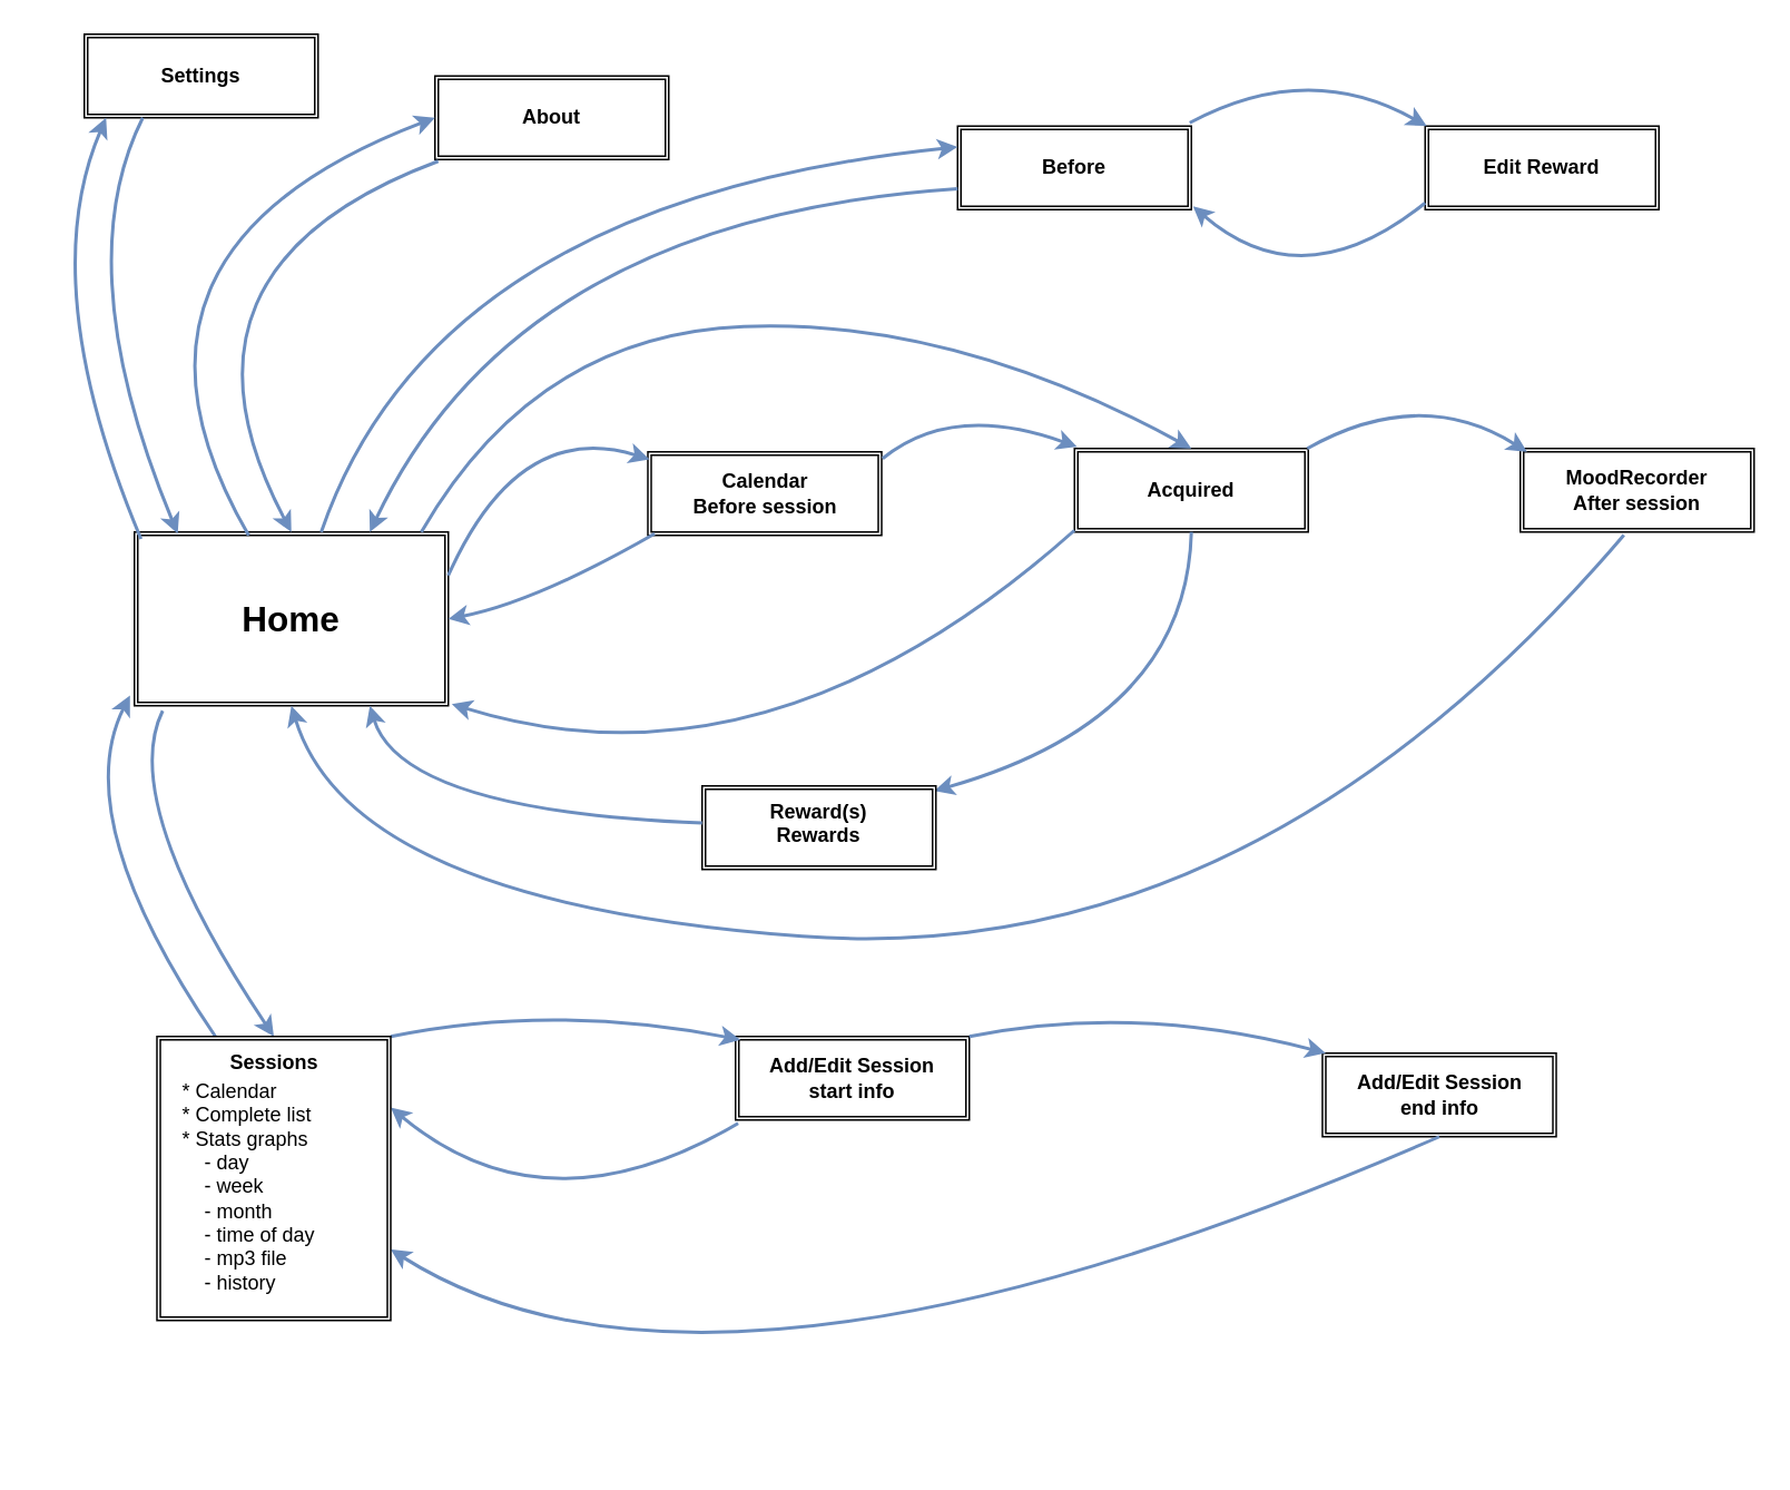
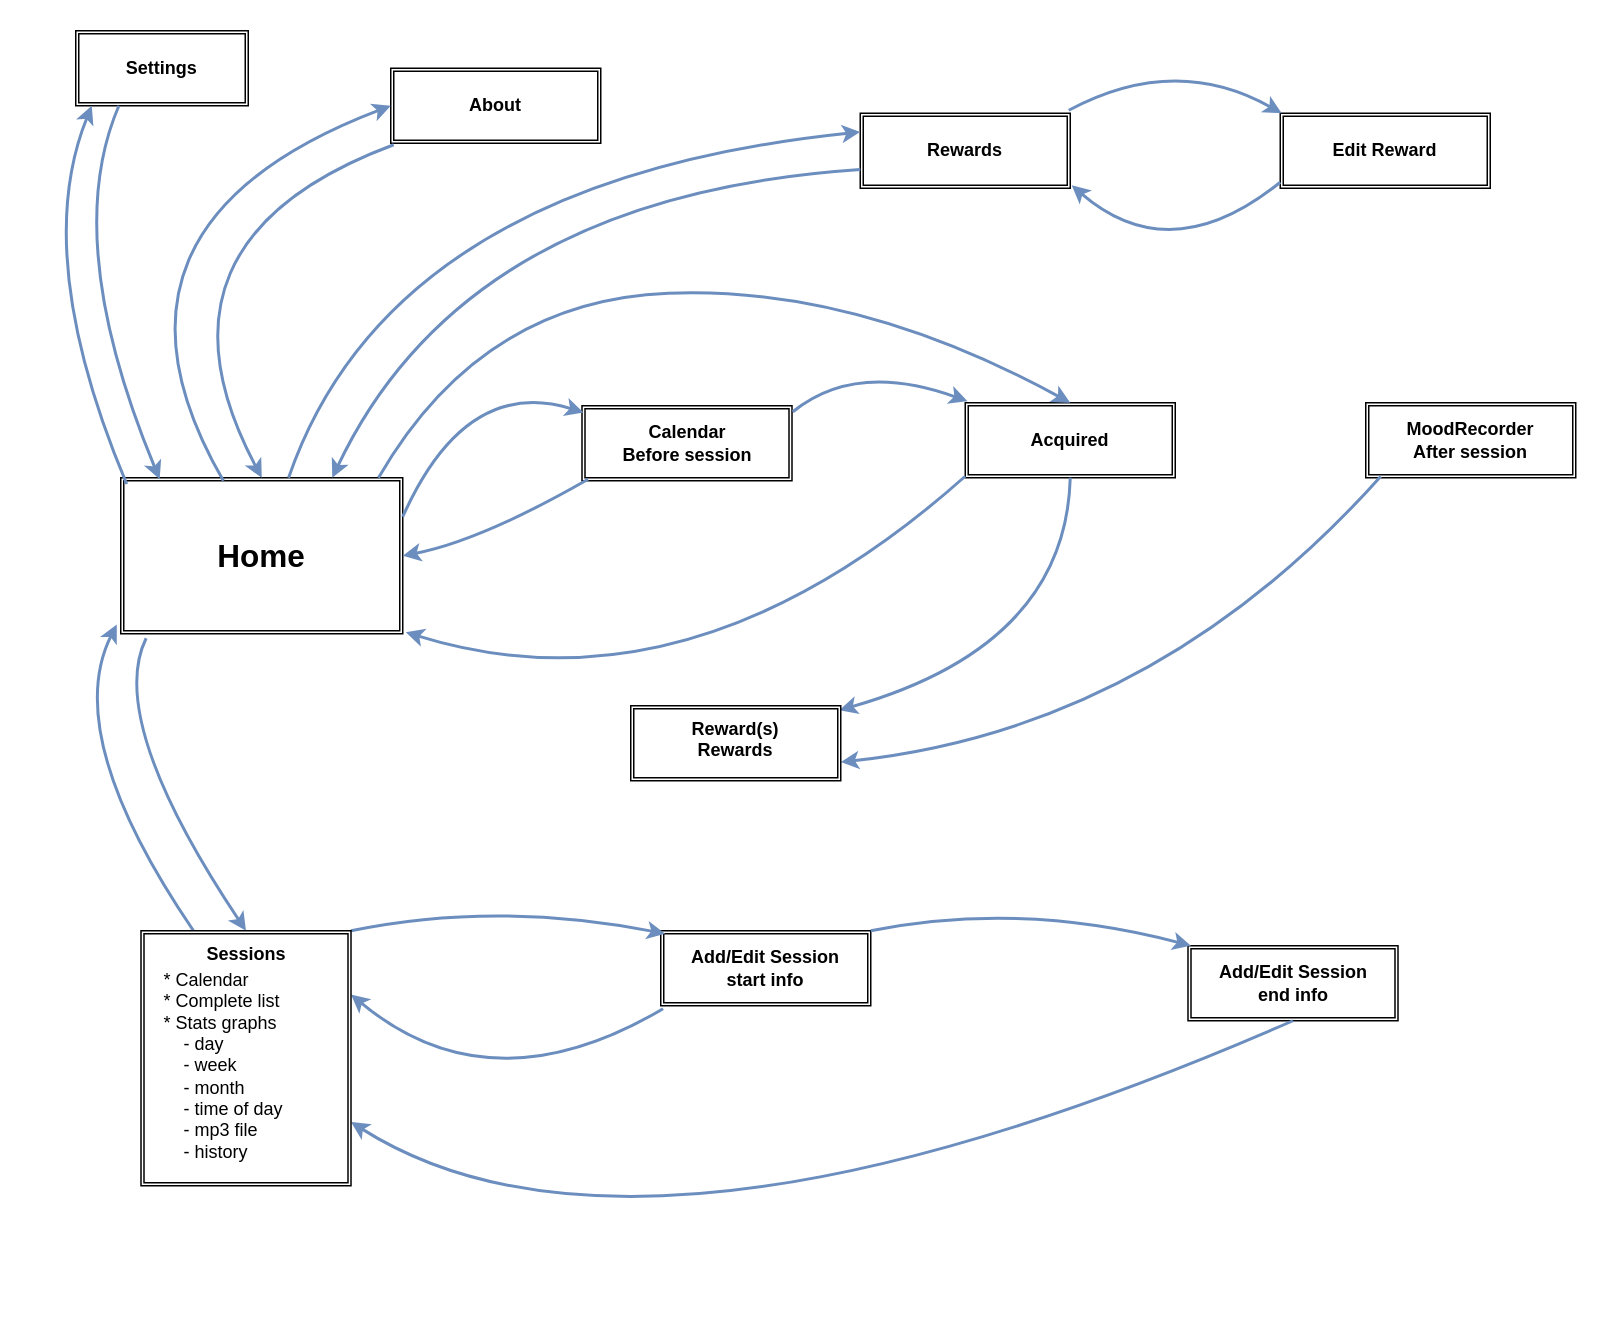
  <mxCell id="0" />
  <mxCell id="1" parent="0" />
  <mxCell id="2" value="Home" style="shape=ext;double=1;rounded=0;whiteSpace=wrap;html=1;verticalAlign=middle;fontStyle=1;fontSize=21;" vertex="1" parent="1"><mxGeometry x="80" y="318" width="188" height="104" as="geometry" /></mxCell>
- <mxCell id="3" value="Settings" style="shape=ext;double=1;rounded=0;whiteSpace=wrap;html=1;verticalAlign=middle;fontStyle=1" vertex="1" parent="1"><mxGeometry x="50" y="20" width="140" height="50" as="geometry" /></mxCell>
+ <mxCell id="3" value="Settings" style="shape=ext;double=1;rounded=0;whiteSpace=wrap;html=1;verticalAlign=middle;fontStyle=1" vertex="1" parent="1"><mxGeometry x="50" y="20" width="115" height="50" as="geometry" /></mxCell>
  <mxCell id="4" value="Acquired" style="shape=ext;double=1;rounded=0;whiteSpace=wrap;html=1;verticalAlign=middle;fontStyle=1" vertex="1" parent="1"><mxGeometry x="643" y="268" width="140" height="50" as="geometry" /></mxCell>
  <mxCell id="5" value="" style="endArrow=classic;html=1;strokeWidth=2;fontColor=#82B366;curved=1;exitX=0.021;exitY=0.04;exitDx=0;exitDy=0;entryX=0.093;entryY=1;entryDx=0;entryDy=0;entryPerimeter=0;fillColor=#dae8fc;strokeColor=#6c8ebf;exitPerimeter=0;verticalAlign=middle;" edge="1" parent="1" source="2" target="3"><mxGeometry width="50" height="50" relative="1" as="geometry"><mxPoint x="317" y="786" as="sourcePoint" /><mxPoint x="363.3" y="789.4" as="targetPoint" /><Array as="points"><mxPoint x="20" y="170" /></Array></mxGeometry></mxCell>
  <mxCell id="6" value="Calendar&lt;br&gt;Before session" style="shape=ext;double=1;rounded=0;whiteSpace=wrap;html=1;verticalAlign=middle;fontStyle=1" vertex="1" parent="1"><mxGeometry x="387.5" y="270" width="140" height="50" as="geometry" /></mxCell>
  <mxCell id="7" value="MoodRecorder&lt;br&gt;After session" style="shape=ext;double=1;rounded=0;whiteSpace=wrap;html=1;verticalAlign=middle;fontStyle=1" vertex="1" parent="1"><mxGeometry x="910" y="268" width="140" height="50" as="geometry" /></mxCell>
  <mxCell id="8" value="" style="endArrow=classic;html=1;strokeWidth=2;fontColor=#82B366;curved=1;exitX=1.004;exitY=0.08;exitDx=0;exitDy=0;exitPerimeter=0;fillColor=#dae8fc;strokeColor=#6c8ebf;verticalAlign=middle;entryX=0.011;entryY=-0.02;entryDx=0;entryDy=0;entryPerimeter=0;" edge="1" parent="1" source="6" target="4"><mxGeometry width="50" height="50" relative="1" as="geometry"><mxPoint x="97" y="506" as="sourcePoint" /><mxPoint x="682" y="290" as="targetPoint" /><Array as="points"><mxPoint x="570" y="240" /></Array></mxGeometry></mxCell>
- <mxCell id="9" value="" style="endArrow=classic;html=1;strokeWidth=2;fontColor=#82B366;curved=1;exitX=0.996;exitY=0;exitDx=0;exitDy=0;entryX=0.029;entryY=0.04;entryDx=0;entryDy=0;fillColor=#dae8fc;strokeColor=#6c8ebf;verticalAlign=middle;exitPerimeter=0;entryPerimeter=0;" edge="1" parent="1" source="4" target="7"><mxGeometry width="50" height="50" relative="1" as="geometry"><mxPoint x="97" y="506" as="sourcePoint" /><mxPoint x="143.3" y="509.4" as="targetPoint" /><Array as="points"><mxPoint x="850" y="230" /></Array></mxGeometry></mxCell>
  <mxCell id="10" value="" style="endArrow=classic;html=1;strokeWidth=2;fontColor=#82B366;curved=1;entryX=0.007;entryY=0.091;entryDx=0;entryDy=0;entryPerimeter=0;fillColor=#dae8fc;strokeColor=#6c8ebf;exitX=1;exitY=0.25;exitDx=0;exitDy=0;verticalAlign=middle;" edge="1" parent="1" source="2" target="6"><mxGeometry width="50" height="50" relative="1" as="geometry"><mxPoint x="130" y="781" as="sourcePoint" /><mxPoint x="176.3" y="784.4" as="targetPoint" /><Array as="points"><mxPoint x="310" y="250" /></Array></mxGeometry></mxCell>
  <mxCell id="11" value="" style="endArrow=classic;html=1;strokeWidth=2;fontColor=#82B366;curved=1;entryX=0.5;entryY=0;entryDx=0;entryDy=0;fillColor=#dae8fc;strokeColor=#6c8ebf;exitX=0.914;exitY=0;exitDx=0;exitDy=0;verticalAlign=middle;exitPerimeter=0;" edge="1" parent="1" source="2" target="4"><mxGeometry width="50" height="50" relative="1" as="geometry"><mxPoint x="227" y="417.05" as="sourcePoint" /><mxPoint x="387.98" y="415.93" as="targetPoint" /><Array as="points"><mxPoint x="320" y="200" /><mxPoint x="570" y="190" /></Array></mxGeometry></mxCell>
  <mxCell id="12" value="" style="endArrow=classic;html=1;strokeWidth=2;fontColor=#82B366;curved=1;exitX=0.5;exitY=1;exitDx=0;exitDy=0;fillColor=#dae8fc;strokeColor=#6c8ebf;entryX=0.993;entryY=0.06;entryDx=0;entryDy=0;entryPerimeter=0;verticalAlign=middle;" edge="1" parent="1" source="4" target="14"><mxGeometry width="50" height="50" relative="1" as="geometry"><mxPoint x="77" y="696" as="sourcePoint" /><mxPoint x="567" y="855" as="targetPoint" /><Array as="points"><mxPoint x="710" y="430" /></Array></mxGeometry></mxCell>
+ <mxCell id="13" value="" style="endArrow=classic;html=1;strokeWidth=2;fontColor=#82B366;curved=1;exitX=0.071;exitY=0.982;exitDx=0;exitDy=0;fillColor=#dae8fc;strokeColor=#6c8ebf;entryX=1;entryY=0.75;entryDx=0;entryDy=0;exitPerimeter=0;" edge="1" parent="1" source="7" target="14"><mxGeometry width="50" height="50" relative="1" as="geometry"><mxPoint x="77" y="746" as="sourcePoint" /><mxPoint x="387" y="835" as="targetPoint" /><Array as="points"><mxPoint x="770" y="485" /></Array></mxGeometry></mxCell>
  <mxCell id="14" value="Reward(s)&lt;br&gt;Rewards" style="shape=ext;double=1;rounded=0;whiteSpace=wrap;html=1;verticalAlign=top;fontStyle=1" vertex="1" parent="1"><mxGeometry x="420" y="470" width="140" height="50" as="geometry" /></mxCell>
- <mxCell id="15" value="" style="endArrow=classic;html=1;strokeWidth=2;fontColor=#82B366;curved=1;exitX=0.443;exitY=1.036;exitDx=0;exitDy=0;fillColor=#dae8fc;strokeColor=#6c8ebf;exitPerimeter=0;entryX=0.5;entryY=1;entryDx=0;entryDy=0;" edge="1" parent="1" source="7" target="2"><mxGeometry width="50" height="50" relative="1" as="geometry"><mxPoint x="77" y="1086" as="sourcePoint" /><mxPoint x="123.3" y="1089.4" as="targetPoint" /><Array as="points"><mxPoint x="750" y="580" /><mxPoint x="210" y="540" /></Array></mxGeometry></mxCell>
  <mxCell id="16" value="" style="endArrow=classic;html=1;strokeWidth=2;fontColor=#82B366;curved=1;entryX=1.011;entryY=0.99;entryDx=0;entryDy=0;fillColor=#dae8fc;strokeColor=#6c8ebf;entryPerimeter=0;exitX=0;exitY=0.98;exitDx=0;exitDy=0;exitPerimeter=0;" edge="1" parent="1" source="4" target="2"><mxGeometry width="50" height="50" relative="1" as="geometry"><mxPoint x="650" y="340" as="sourcePoint" /><mxPoint x="123.3" y="1089.4" as="targetPoint" /><Array as="points"><mxPoint x="460" y="480" /></Array></mxGeometry></mxCell>
- <mxCell id="17" value="" style="endArrow=classic;html=1;strokeWidth=2;fontColor=#82B366;curved=1;fillColor=#dae8fc;strokeColor=#6c8ebf;verticalAlign=middle;entryX=0.75;entryY=1;entryDx=0;entryDy=0;" edge="1" parent="1" source="14" target="2"><mxGeometry width="50" height="50" relative="1" as="geometry"><mxPoint x="77" y="1086" as="sourcePoint" /><mxPoint x="123.3" y="1089.4" as="targetPoint" /><Array as="points"><mxPoint x="240" y="485" /></Array></mxGeometry></mxCell>
- <mxCell id="18" value="Before" style="shape=ext;double=1;rounded=0;whiteSpace=wrap;html=1;verticalAlign=middle;fontStyle=1" vertex="1" parent="1"><mxGeometry x="573" y="75" width="140" height="50" as="geometry" /></mxCell>
+ <mxCell id="18" value="Rewards" style="shape=ext;double=1;rounded=0;whiteSpace=wrap;html=1;verticalAlign=middle;fontStyle=1" vertex="1" parent="1"><mxGeometry x="573" y="75" width="140" height="50" as="geometry" /></mxCell>
  <mxCell id="19" value="" style="endArrow=classic;html=1;strokeWidth=2;fontColor=#82B366;curved=1;entryX=0;entryY=0.25;entryDx=0;entryDy=0;fillColor=#dae8fc;strokeColor=#6c8ebf;" edge="1" parent="1" source="2" target="18"><mxGeometry width="50" height="50" relative="1" as="geometry"><mxPoint x="77" y="606" as="sourcePoint" /><mxPoint x="123.3" y="609.4" as="targetPoint" /><Array as="points"><mxPoint x="260" y="120" /></Array></mxGeometry></mxCell>
  <mxCell id="20" value="" style="endArrow=classic;html=1;strokeWidth=2;fontColor=#82B366;curved=1;exitX=0;exitY=0.75;exitDx=0;exitDy=0;fillColor=#dae8fc;strokeColor=#6c8ebf;entryX=0.75;entryY=0;entryDx=0;entryDy=0;" edge="1" parent="1" source="18" target="2"><mxGeometry width="50" height="50" relative="1" as="geometry"><mxPoint x="77" y="646" as="sourcePoint" /><mxPoint x="123.3" y="649.4" as="targetPoint" /><Array as="points"><mxPoint x="310" y="130" /></Array></mxGeometry></mxCell>
  <mxCell id="21" value="Add/Edit Session&lt;br&gt;start info" style="shape=ext;double=1;rounded=0;whiteSpace=wrap;html=1;verticalAlign=middle;fontStyle=1" vertex="1" parent="1"><mxGeometry x="440" y="620" width="140" height="50" as="geometry" /></mxCell>
  <mxCell id="22" value="Add/Edit Session&lt;br&gt;end info" style="shape=ext;double=1;rounded=0;whiteSpace=wrap;html=1;verticalAlign=middle;fontStyle=1" vertex="1" parent="1"><mxGeometry x="791.5" y="630" width="140" height="50" as="geometry" /></mxCell>
  <mxCell id="23" value="" style="endArrow=classic;html=1;strokeWidth=2;fontColor=#82B366;curved=1;entryX=0.014;entryY=0;entryDx=0;entryDy=0;fillColor=#dae8fc;strokeColor=#6c8ebf;exitX=1;exitY=0;exitDx=0;exitDy=0;entryPerimeter=0;exitPerimeter=0;" edge="1" parent="1" source="21" target="22"><mxGeometry width="50" height="50" relative="1" as="geometry"><mxPoint x="306.5" y="690" as="sourcePoint" /><mxPoint x="112.8" y="754.4" as="targetPoint" /><Array as="points"><mxPoint x="680" y="600" /></Array></mxGeometry></mxCell>
  <mxCell id="24" value="" style="endArrow=classic;html=1;strokeWidth=2;fontColor=#82B366;curved=1;exitX=0.5;exitY=1;exitDx=0;exitDy=0;entryX=1;entryY=0.75;entryDx=0;entryDy=0;fillColor=#dae8fc;strokeColor=#6c8ebf;" edge="1" parent="1" source="22" target="38"><mxGeometry width="50" height="50" relative="1" as="geometry"><mxPoint x="-3.5" y="581" as="sourcePoint" /><mxPoint x="42.8" y="584.4" as="targetPoint" /><Array as="points"><mxPoint x="426.5" y="870" /></Array></mxGeometry></mxCell>
  <mxCell id="25" value="" style="endArrow=classic;html=1;strokeWidth=2;fontColor=#82B366;curved=1;exitX=1;exitY=0;exitDx=0;exitDy=0;exitPerimeter=0;entryX=0.021;entryY=0.04;entryDx=0;entryDy=0;entryPerimeter=0;fillColor=#dae8fc;strokeColor=#6c8ebf;" edge="1" parent="1" source="38" target="21"><mxGeometry width="50" height="50" relative="1" as="geometry"><mxPoint x="66.5" y="791" as="sourcePoint" /><mxPoint x="112.8" y="794.4" as="targetPoint" /><Array as="points"><mxPoint x="330" y="600" /></Array></mxGeometry></mxCell>
  <mxCell id="26" value="" style="endArrow=classic;html=1;strokeWidth=2;fontColor=#82B366;curved=1;entryX=1;entryY=0.25;entryDx=0;entryDy=0;fillColor=#dae8fc;strokeColor=#6c8ebf;exitX=0.011;exitY=1.04;exitDx=0;exitDy=0;exitPerimeter=0;" edge="1" parent="1" source="21" target="38"><mxGeometry width="50" height="50" relative="1" as="geometry"><mxPoint x="63" y="751" as="sourcePoint" /><mxPoint x="109.3" y="754.4" as="targetPoint" /><Array as="points"><mxPoint x="326.5" y="740" /></Array></mxGeometry></mxCell>
  <mxCell id="27" value="" style="endArrow=classic;html=1;strokeWidth=2;fontColor=#82B366;curved=1;exitX=0.09;exitY=1.029;exitDx=0;exitDy=0;entryX=0.5;entryY=0;entryDx=0;entryDy=0;fillColor=#dae8fc;strokeColor=#6c8ebf;exitPerimeter=0;" edge="1" parent="1" source="2" target="38"><mxGeometry width="50" height="50" relative="1" as="geometry"><mxPoint x="60" y="691" as="sourcePoint" /><mxPoint x="106.3" y="694.4" as="targetPoint" /><Array as="points"><mxPoint x="70" y="480" /></Array></mxGeometry></mxCell>
  <mxCell id="28" value="" style="endArrow=classic;html=1;strokeWidth=2;fontColor=#82B366;curved=1;exitX=0.25;exitY=0;exitDx=0;exitDy=0;entryX=-0.014;entryY=0.94;entryDx=0;entryDy=0;entryPerimeter=0;fillColor=#dae8fc;strokeColor=#6c8ebf;" edge="1" parent="1" source="38" target="2"><mxGeometry width="50" height="50" relative="1" as="geometry"><mxPoint x="60" y="691" as="sourcePoint" /><mxPoint x="106.3" y="694.4" as="targetPoint" /><Array as="points"><mxPoint x="40" y="490" /></Array></mxGeometry></mxCell>
  <mxCell id="29" value="About" style="shape=ext;double=1;rounded=0;whiteSpace=wrap;html=1;verticalAlign=middle;fontStyle=1" vertex="1" parent="1"><mxGeometry x="260" y="45" width="140" height="50" as="geometry" /></mxCell>
  <mxCell id="30" value="" style="endArrow=classic;html=1;strokeWidth=2;fontColor=#82B366;curved=1;exitX=0.364;exitY=0.02;exitDx=0;exitDy=0;entryX=0;entryY=0.5;entryDx=0;entryDy=0;fillColor=#dae8fc;strokeColor=#6c8ebf;exitPerimeter=0;verticalAlign=middle;" edge="1" parent="1" target="29" source="2"><mxGeometry width="50" height="50" relative="1" as="geometry"><mxPoint x="148.04" y="227.5" as="sourcePoint" /><mxPoint x="373.3" y="799.4" as="targetPoint" /><Array as="points"><mxPoint x="50" y="150" /></Array></mxGeometry></mxCell>
  <mxCell id="31" value="" style="endArrow=classic;html=1;strokeWidth=2;fontColor=#82B366;curved=1;exitX=0.029;exitY=0.98;exitDx=0;exitDy=0;exitPerimeter=0;entryX=1;entryY=0.5;entryDx=0;entryDy=0;fillColor=#dae8fc;strokeColor=#6c8ebf;" edge="1" parent="1" source="6" target="2"><mxGeometry width="50" height="50" relative="1" as="geometry"><mxPoint x="60" y="861" as="sourcePoint" /><mxPoint x="106.3" y="864.4" as="targetPoint" /><Array as="points"><mxPoint x="320" y="360" /></Array></mxGeometry></mxCell>
  <mxCell id="32" value="" style="endArrow=classic;html=1;strokeWidth=2;fontColor=#82B366;curved=1;entryX=0.138;entryY=0.01;entryDx=0;entryDy=0;fillColor=#dae8fc;strokeColor=#6c8ebf;exitX=0.25;exitY=1;exitDx=0;exitDy=0;entryPerimeter=0;" edge="1" parent="1" source="3" target="2"><mxGeometry width="50" height="50" relative="1" as="geometry"><mxPoint x="40" y="861" as="sourcePoint" /><mxPoint x="86.3" y="864.4" as="targetPoint" /><Array as="points"><mxPoint x="40" y="160" /></Array></mxGeometry></mxCell>
  <mxCell id="33" value="" style="endArrow=classic;html=1;strokeWidth=2;fontColor=#82B366;curved=1;exitX=0.014;exitY=1.02;exitDx=0;exitDy=0;exitPerimeter=0;entryX=0.5;entryY=0;entryDx=0;entryDy=0;fillColor=#dae8fc;strokeColor=#6c8ebf;" edge="1" parent="1" source="29" target="2"><mxGeometry width="50" height="50" relative="1" as="geometry"><mxPoint x="40" y="861" as="sourcePoint" /><mxPoint x="86.3" y="864.4" as="targetPoint" /><Array as="points"><mxPoint x="90" y="160" /></Array></mxGeometry></mxCell>
  <mxCell id="34" value="Edit Reward" style="shape=ext;double=1;rounded=0;whiteSpace=wrap;html=1;verticalAlign=middle;fontStyle=1" vertex="1" parent="1"><mxGeometry x="853" y="75" width="140" height="50" as="geometry" /></mxCell>
  <mxCell id="35" value="" style="endArrow=classic;html=1;strokeWidth=2;fontColor=#82B366;curved=1;exitX=0.993;exitY=-0.04;exitDx=0;exitDy=0;exitPerimeter=0;entryX=0.007;entryY=0;entryDx=0;entryDy=0;entryPerimeter=0;fillColor=#dae8fc;strokeColor=#6c8ebf;" edge="1" parent="1" source="18" target="34"><mxGeometry width="50" height="50" relative="1" as="geometry"><mxPoint x="23" y="806" as="sourcePoint" /><mxPoint x="69.3" y="809.4" as="targetPoint" /><Array as="points"><mxPoint x="783" y="35" /></Array></mxGeometry></mxCell>
  <mxCell id="36" value="" style="endArrow=classic;html=1;strokeWidth=2;fontColor=#82B366;curved=1;exitX=0;exitY=0.92;exitDx=0;exitDy=0;exitPerimeter=0;entryX=1.007;entryY=0.96;entryDx=0;entryDy=0;entryPerimeter=0;fillColor=#dae8fc;strokeColor=#6c8ebf;" edge="1" parent="1" source="34" target="18"><mxGeometry width="50" height="50" relative="1" as="geometry"><mxPoint x="749.02" y="138" as="sourcePoint" /><mxPoint x="890.98" y="140" as="targetPoint" /><Array as="points"><mxPoint x="780" y="180" /></Array></mxGeometry></mxCell>
  <mxCell id="37" value="" style="group" vertex="1" connectable="0" parent="1"><mxGeometry x="93.5" y="620" width="140" height="170" as="geometry" /></mxCell>
  <mxCell id="38" value="Sessions" style="shape=ext;double=1;rounded=0;whiteSpace=wrap;html=1;verticalAlign=top;fontStyle=1" vertex="1" parent="37"><mxGeometry width="140" height="170" as="geometry" /></mxCell>
  <mxCell id="39" value="&lt;span&gt;* Calendar&lt;br&gt;&lt;/span&gt;* Complete list&lt;br&gt;* Stats graphs&lt;br&gt;&amp;nbsp; &amp;nbsp; - day&lt;br&gt;&amp;nbsp; &amp;nbsp; - week&lt;br&gt;&amp;nbsp; &amp;nbsp; - month&lt;br&gt;&amp;nbsp; &amp;nbsp; - time of day&lt;br&gt;&amp;nbsp; &amp;nbsp; - mp3 file&lt;br&gt;&amp;nbsp; &amp;nbsp; - history" style="text;html=1;strokeColor=none;fillColor=none;align=left;verticalAlign=middle;whiteSpace=wrap;rounded=0;" vertex="1" parent="37"><mxGeometry x="13" y="40" width="100" height="100" as="geometry" /></mxCell>
